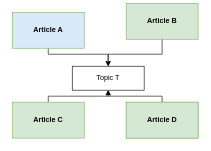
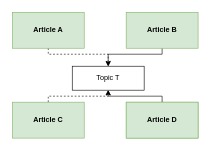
  <mxCell id="0" />
  <mxCell id="1" parent="0" />
- <mxCell id="2" style="edgeStyle=orthogonalEdgeStyle;rounded=0;orthogonalLoop=1;jettySize=auto;html=1;entryX=0.5;entryY=0;entryDx=0;entryDy=0;" edge="1" parent="1" source="3" target="11"><mxGeometry relative="1" as="geometry"><Array as="points"><mxPoint x="80" y="90" /><mxPoint x="180" y="90" /></Array></mxGeometry></mxCell>
- <mxCell id="3" value="Article A" style="rounded=0;whiteSpace=wrap;html=1;fillColor=#dae8fc;strokeColor=#82b366;fontStyle=1;" vertex="1" parent="1"><mxGeometry x="20" y="20" width="120" height="60" as="geometry" /></mxCell>
+ <mxCell id="2" style="edgeStyle=orthogonalEdgeStyle;rounded=0;orthogonalLoop=1;jettySize=auto;html=1;entryX=0.5;entryY=0;entryDx=0;entryDy=0;dashed=1;" edge="1" parent="1" source="3" target="11"><mxGeometry relative="1" as="geometry"><Array as="points"><mxPoint x="80" y="90" /><mxPoint x="180" y="90" /></Array></mxGeometry></mxCell>
+ <mxCell id="3" value="Article A" style="rounded=0;whiteSpace=wrap;html=1;fillColor=#d5e8d4;strokeColor=#82b366;fontStyle=1" vertex="1" parent="1"><mxGeometry x="20" y="20" width="120" height="60" as="geometry" /></mxCell>
  <mxCell id="4" style="edgeStyle=orthogonalEdgeStyle;rounded=0;orthogonalLoop=1;jettySize=auto;html=1;entryX=0.5;entryY=0;entryDx=0;entryDy=0;" edge="1" parent="1" source="5" target="11"><mxGeometry relative="1" as="geometry"><Array as="points"><mxPoint x="270" y="90" /><mxPoint x="180" y="90" /></Array></mxGeometry></mxCell>
- <mxCell id="5" value="Article B" style="rounded=0;whiteSpace=wrap;html=1;fillColor=#d5e8d4;strokeColor=#82b366;fontStyle=1" vertex="1" parent="1"><mxGeometry x="210" y="5" width="120" height="60" as="geometry" /></mxCell>
- <mxCell id="6" style="edgeStyle=orthogonalEdgeStyle;rounded=0;orthogonalLoop=1;jettySize=auto;html=1;entryX=0.5;entryY=1;entryDx=0;entryDy=0;" edge="1" parent="1" source="7" target="11"><mxGeometry relative="1" as="geometry"><Array as="points"><mxPoint x="80" y="160" /><mxPoint x="180" y="160" /></Array></mxGeometry></mxCell>
+ <mxCell id="5" value="Article B" style="rounded=0;whiteSpace=wrap;html=1;fillColor=#d5e8d4;strokeColor=#82b366;fontStyle=1" vertex="1" parent="1"><mxGeometry x="210" y="20" width="120" height="60" as="geometry" /></mxCell>
+ <mxCell id="6" style="edgeStyle=orthogonalEdgeStyle;rounded=0;orthogonalLoop=1;jettySize=auto;html=1;entryX=0.5;entryY=1;entryDx=0;entryDy=0;dashed=1;" edge="1" parent="1" source="7" target="11"><mxGeometry relative="1" as="geometry"><Array as="points"><mxPoint x="80" y="160" /><mxPoint x="180" y="160" /></Array></mxGeometry></mxCell>
  <mxCell id="7" value="Article C" style="rounded=0;whiteSpace=wrap;html=1;fillColor=#d5e8d4;strokeColor=#82b366;fontStyle=1" vertex="1" parent="1"><mxGeometry x="20" y="170" width="120" height="60" as="geometry" /></mxCell>
  <mxCell id="8" value="Article D" style="rounded=0;whiteSpace=wrap;html=1;fillColor=#d5e8d4;strokeColor=#82b366;" vertex="1" parent="1"><mxGeometry x="210" y="170" width="120" height="60" as="geometry" /></mxCell>
  <mxCell id="9" style="edgeStyle=orthogonalEdgeStyle;rounded=0;orthogonalLoop=1;jettySize=auto;html=1;entryX=0.5;entryY=1;entryDx=0;entryDy=0;" edge="1" parent="1" source="10" target="11"><mxGeometry relative="1" as="geometry"><Array as="points"><mxPoint x="270" y="160" /><mxPoint x="180" y="160" /></Array></mxGeometry></mxCell>
  <mxCell id="10" value="Article D" style="rounded=0;whiteSpace=wrap;html=1;fillColor=#d5e8d4;strokeColor=#82b366;fontStyle=1" vertex="1" parent="1"><mxGeometry x="210" y="170" width="120" height="60" as="geometry" /></mxCell>
  <mxCell id="11" value="Topic T" style="rounded=0;whiteSpace=wrap;html=1;" vertex="1" parent="1"><mxGeometry x="120" y="110" width="120" height="40" as="geometry" /></mxCell>
